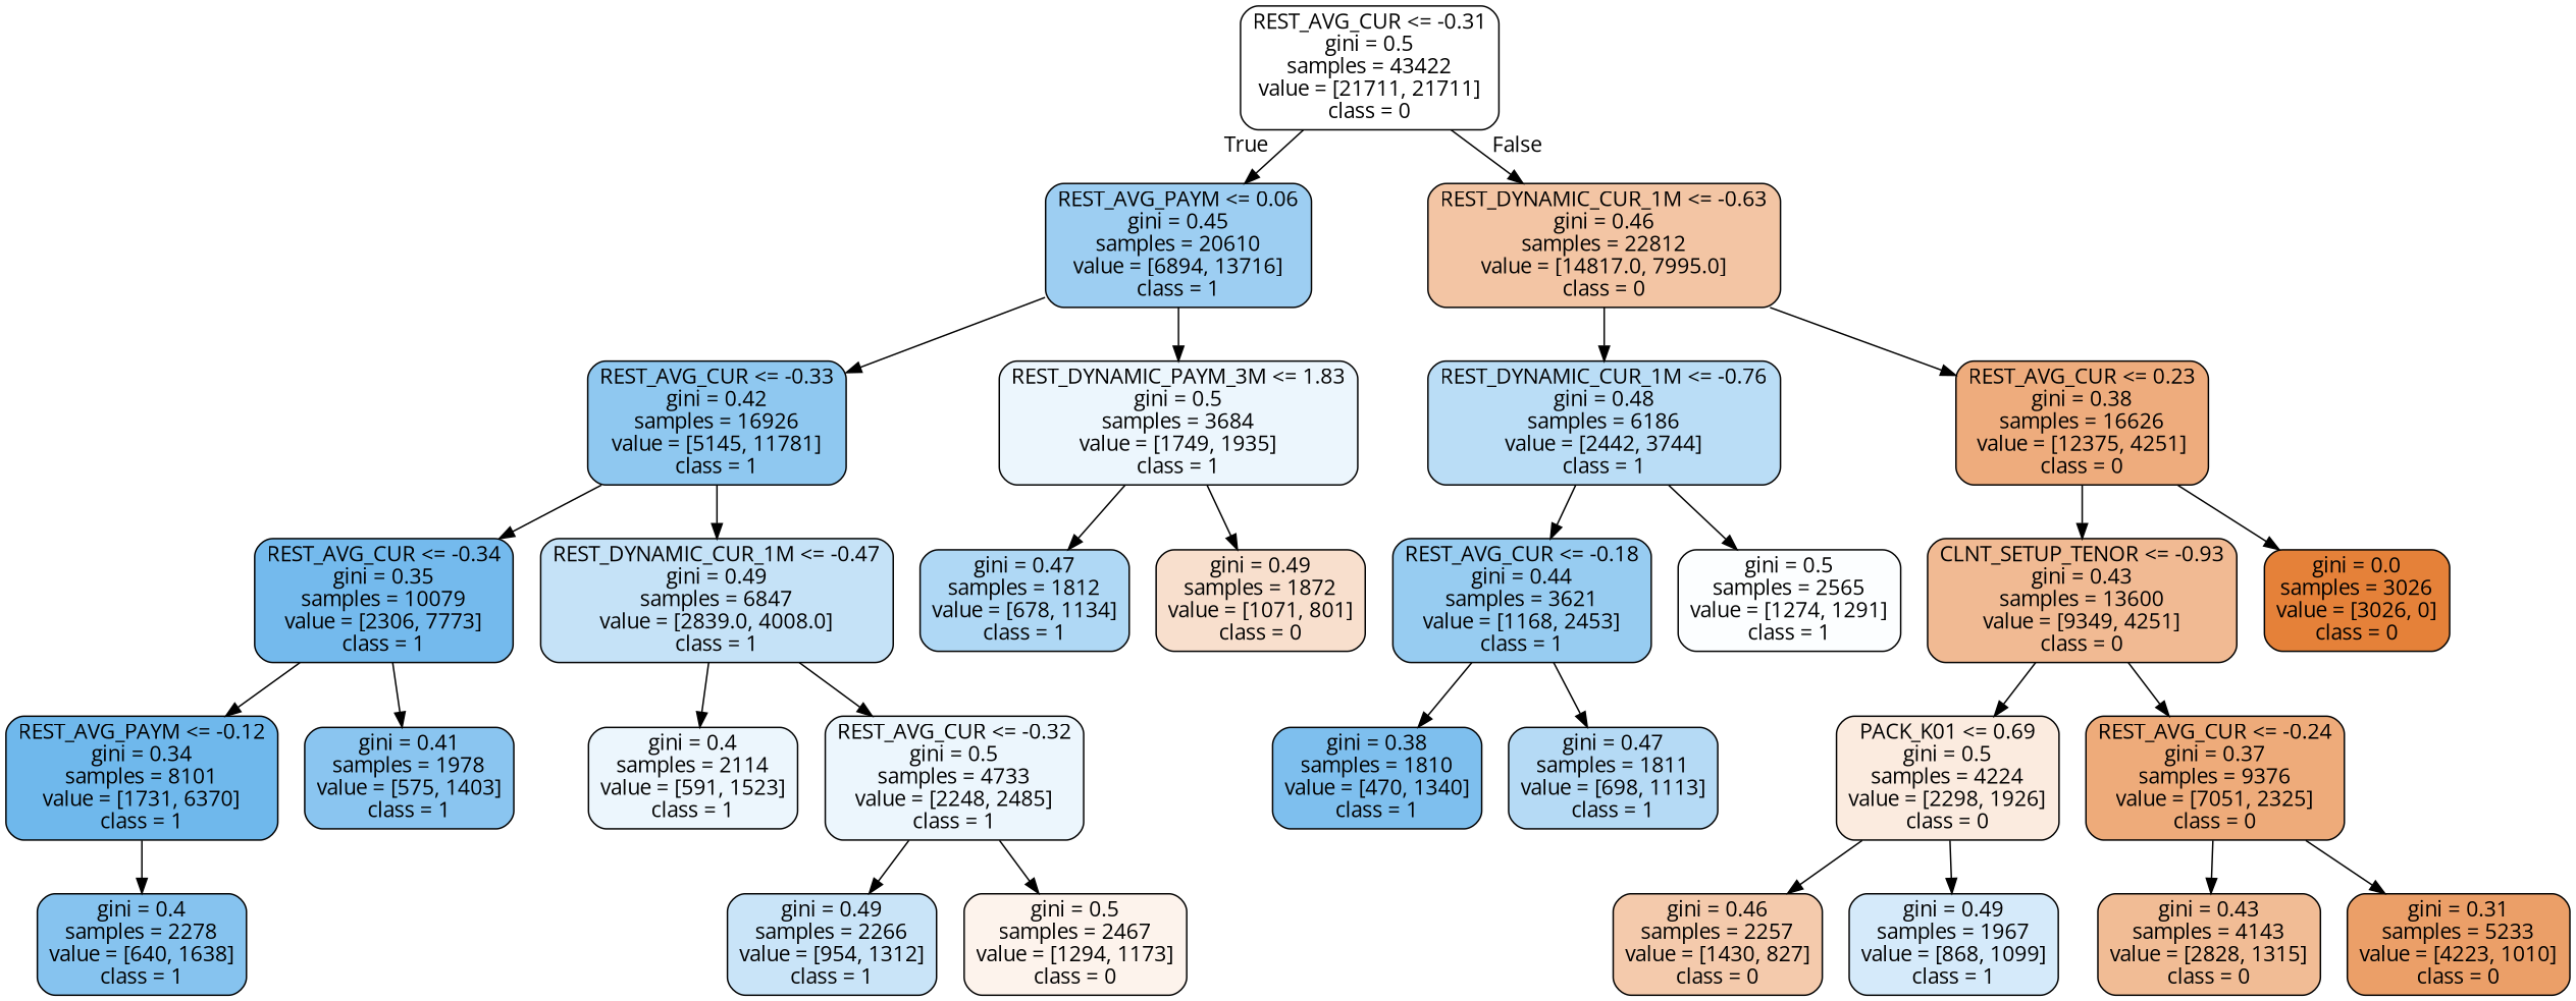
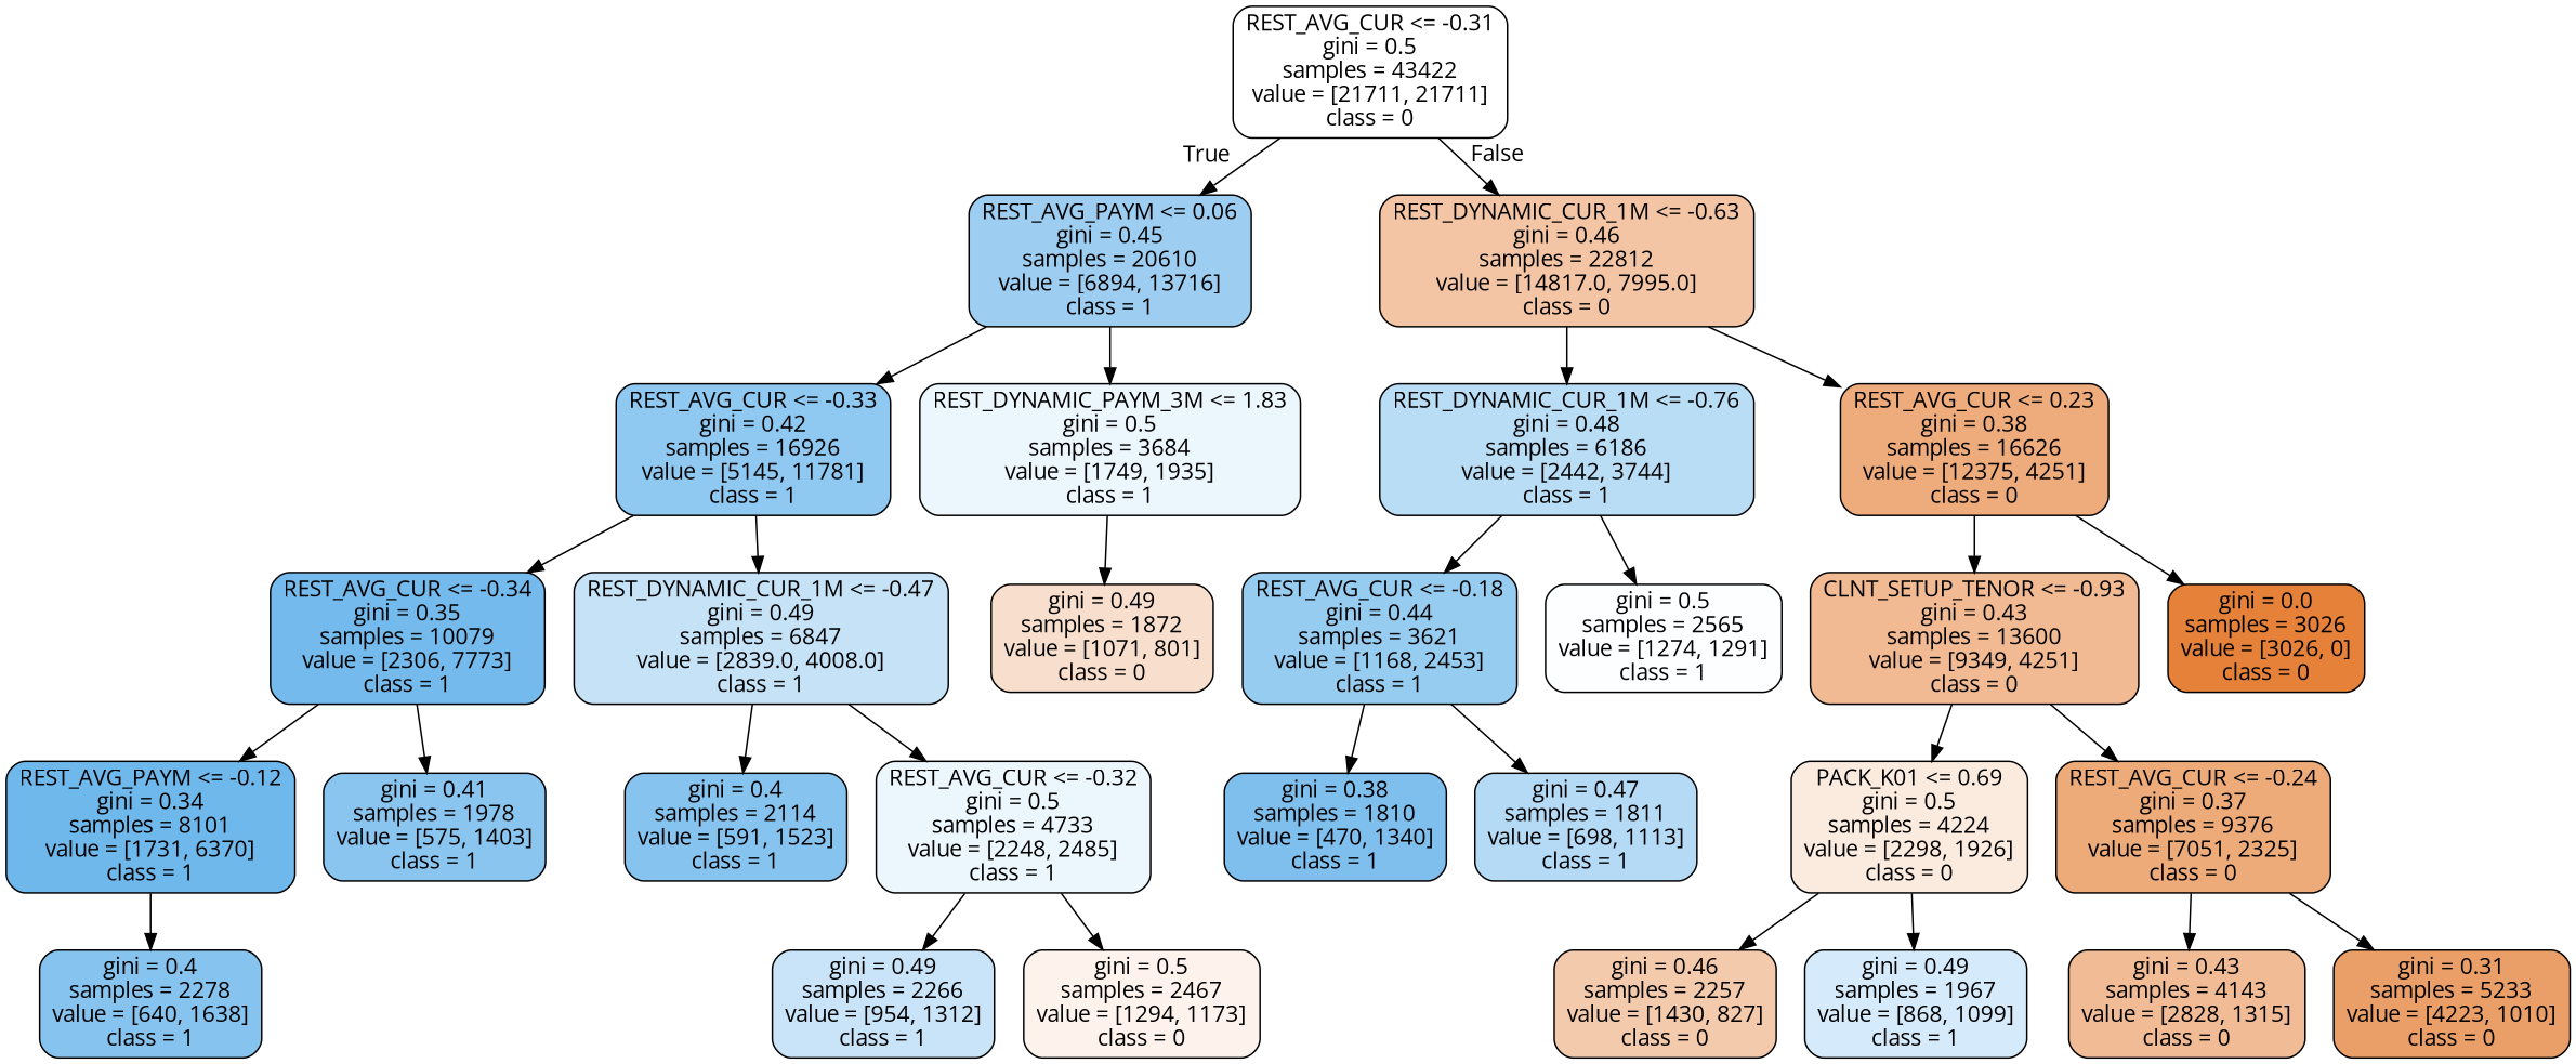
  digraph {
    fontname="Open Sans"
    node [color=black fillcolor="#ecf6fd" fontname="Open Sans" shape=box style="filled, rounded"]
    edge [fontname="Open Sans"]
    n1 [fillcolor="#ffffff" label="REST_AVG_CUR <= -0.31\ngini = 0.5\nsamples = 43422\nvalue = [21711, 21711]\nclass = 0"]
    n2 [fillcolor="#9dcef2" label="REST_AVG_PAYM <= 0.06\ngini = 0.45\nsamples = 20610\nvalue = [6894, 13716]\nclass = 1"]
    n3 [fillcolor="#f3c5a4" label="REST_DYNAMIC_CUR_1M <= -0.63\ngini = 0.46\nsamples = 22812\nvalue = [14817.0, 7995.0]\nclass = 0"]
    n4 [fillcolor="#8fc8f0" label="REST_AVG_CUR <= -0.33\ngini = 0.42\nsamples = 16926\nvalue = [5145, 11781]\nclass = 1"]
    n5 [label="REST_DYNAMIC_PAYM_3M <= 1.83\ngini = 0.5\nsamples = 3684\nvalue = [1749, 1935]\nclass = 1"]
    n6 [fillcolor="#baddf6" label="REST_DYNAMIC_CUR_1M <= -0.76\ngini = 0.48\nsamples = 6186\nvalue = [2442, 3744]\nclass = 1"]
    n7 [fillcolor="#eeac7d" label="REST_AVG_CUR <= 0.23\ngini = 0.38\nsamples = 16626\nvalue = [12375, 4251]\nclass = 0"]
    n8 [fillcolor="#74baed" label="REST_AVG_CUR <= -0.34\ngini = 0.35\nsamples = 10079\nvalue = [2306, 7773]\nclass = 1"]
    n9 [fillcolor="#c5e2f7" label="REST_DYNAMIC_CUR_1M <= -0.47\ngini = 0.49\nsamples = 6847\nvalue = [2839.0, 4008.0]\nclass = 1"]
-   n10 [fillcolor="#afd8f5" label="gini = 0.47\nsamples = 1812\nvalue = [678, 1134]\nclass = 1"]
    n11 [fillcolor="#f8dfcd" label="gini = 0.49\nsamples = 1872\nvalue = [1071, 801]\nclass = 0"]
    n12 [fillcolor="#6fb8ec" label="REST_AVG_PAYM <= -0.12\ngini = 0.34\nsamples = 8101\nvalue = [1731, 6370]\nclass = 1"]
    n13 [fillcolor="#8ac5f0" label="gini = 0.41\nsamples = 1978\nvalue = [575, 1403]\nclass = 1"]
-   n14 [label="gini = 0.4\nsamples = 2114\nvalue = [591, 1523]\nclass = 1"]
+   n14 [fillcolor="#86c3ef" label="gini = 0.4\nsamples = 2114\nvalue = [591, 1523]\nclass = 1"]
    n15 [label="REST_AVG_CUR <= -0.32\ngini = 0.5\nsamples = 4733\nvalue = [2248, 2485]\nclass = 1"]
    n16 [fillcolor="#86c3ef" label="gini = 0.4\nsamples = 2278\nvalue = [640, 1638]\nclass = 1"]
    n17 [fillcolor="#c9e4f8" label="gini = 0.49\nsamples = 2266\nvalue = [954, 1312]\nclass = 1"]
    n18 [fillcolor="#fdf3ec" label="gini = 0.5\nsamples = 2467\nvalue = [1294, 1173]\nclass = 0"]
    n19 [fillcolor="#97ccf1" label="REST_AVG_CUR <= -0.18\ngini = 0.44\nsamples = 3621\nvalue = [1168, 2453]\nclass = 1"]
    n20 [fillcolor="#fcfeff" label="gini = 0.5\nsamples = 2565\nvalue = [1274, 1291]\nclass = 1"]
    n21 [fillcolor="#f1ba93" label="CLNT_SETUP_TENOR <= -0.93\ngini = 0.43\nsamples = 13600\nvalue = [9349, 4251]\nclass = 0"]
    n22 [fillcolor="#e58139" label="gini = 0.0\nsamples = 3026\nvalue = [3026, 0]\nclass = 0"]
    n23 [fillcolor="#7ebfee" label="gini = 0.38\nsamples = 1810\nvalue = [470, 1340]\nclass = 1"]
    n24 [fillcolor="#b5daf5" label="gini = 0.47\nsamples = 1811\nvalue = [698, 1113]\nclass = 1"]
    n25 [fillcolor="#fbebdf" label="PACK_K01 <= 0.69\ngini = 0.5\nsamples = 4224\nvalue = [2298, 1926]\nclass = 0"]
    n26 [fillcolor="#eeab7a" label="REST_AVG_CUR <= -0.24\ngini = 0.37\nsamples = 9376\nvalue = [7051, 2325]\nclass = 0"]
    n27 [fillcolor="#f4caac" label="gini = 0.46\nsamples = 2257\nvalue = [1430, 827]\nclass = 0"]
    n28 [fillcolor="#d5eafa" label="gini = 0.49\nsamples = 1967\nvalue = [868, 1099]\nclass = 1"]
    n29 [fillcolor="#f1bc95" label="gini = 0.43\nsamples = 4143\nvalue = [2828, 1315]\nclass = 0"]
    n30 [fillcolor="#eb9f68" label="gini = 0.31\nsamples = 5233\nvalue = [4223, 1010]\nclass = 0"]
    n1 -> n2 [headlabel=True labelangle=45 labeldistance=2.5]
    n1 -> n3 [headlabel=False labelangle=-45 labeldistance=2.5]
    n2 -> n4
    n2 -> n5
    n3 -> n6
    n3 -> n7
    n4 -> n8
    n4 -> n9
-   n5 -> n10
    n5 -> n11
    n6 -> n19
    n6 -> n20
    n7 -> n21
    n7 -> n22
    n8 -> n12
    n8 -> n13
    n9 -> n14
    n9 -> n15
    n12 -> n16
    n15 -> n17
    n15 -> n18
    n19 -> n23
    n19 -> n24
    n21 -> n25
    n21 -> n26
    n25 -> n27
    n25 -> n28
    n26 -> n29
    n26 -> n30
  }
